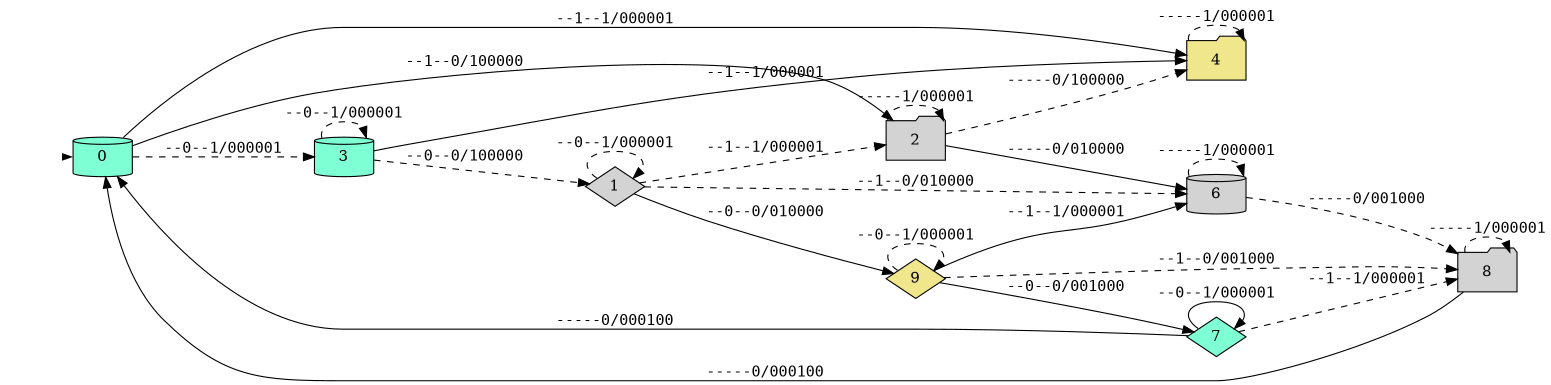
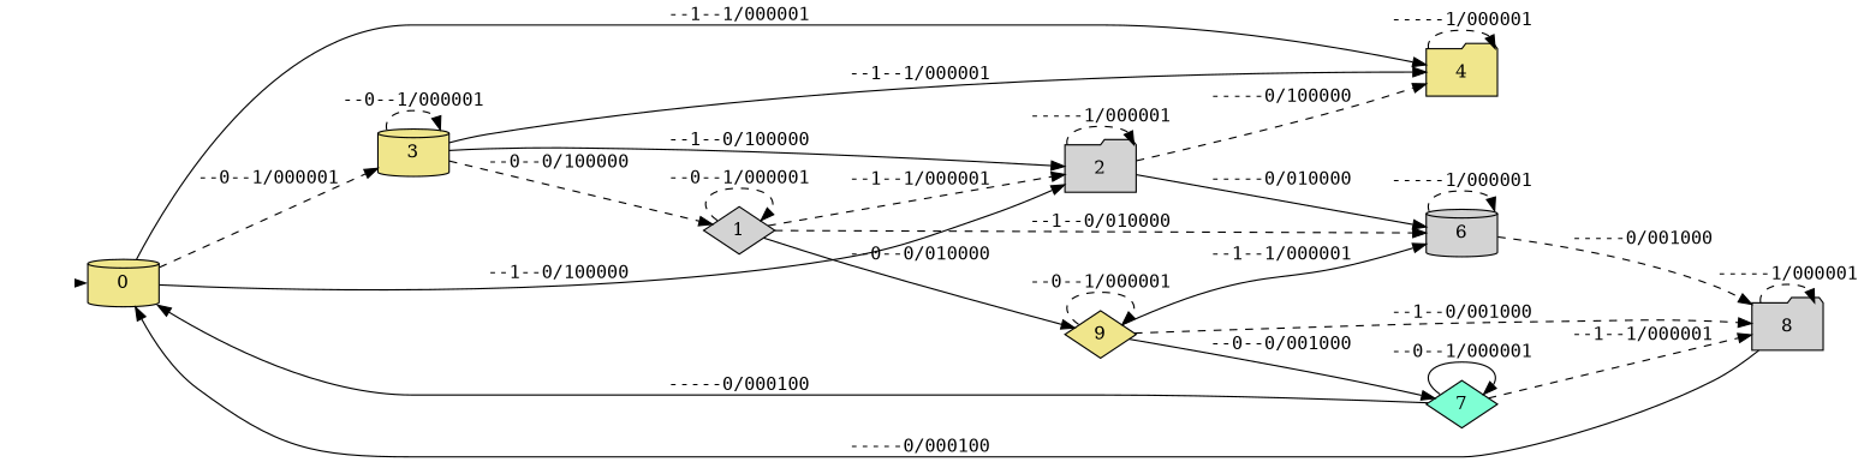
  digraph {
    nodesep=0.2
    rankdir=LR
    ranksep=0.8
    node [shape=cylinder style=filled fillcolor=lightgrey]
    edge [fontname=mono style=dashed]
    init [shape=point style=invis fillcolor=""]
-   n2 [fillcolor=aquamarine label=0]
+   n2 [fillcolor=khaki label=0]
    n3 [label=2 shape=folder]
-   n4 [fillcolor=aquamarine label=3]
+   n4 [fillcolor=khaki label=3]
    n5 [fillcolor=khaki label=4 shape=folder]
    n6 [label=1 shape=diamond]
    n7 [fillcolor=khaki label=9 shape=diamond]
    n8 [label=6]
    n9 [fillcolor=aquamarine label=7 shape=diamond]
    n10 [label=8 shape=folder]
    init -> n2 [penwidth=0 style=solid]
    n2 -> n3 [label="--1--0/100000\l" style=solid]
    n2 -> n4 [label="--0--1/000001\l"]
    n2 -> n5 [label="--1--1/000001\l" style=solid]
    n3 -> n3 [label="-----1/000001\l"]
    n3 -> n5 [label="-----0/100000\l"]
    n3 -> n8 [label="-----0/010000\l" style=solid]
+   n4 -> n3 [label="--1--0/100000\l" style=solid]
    n4 -> n4 [label="--0--1/000001\l"]
    n4 -> n5 [label="--1--1/000001\l" style=solid]
    n4 -> n6 [label="--0--0/100000\l"]
    n5 -> n5 [label="-----1/000001\l"]
    n6 -> n3 [label="--1--1/000001\l"]
    n6 -> n6 [label="--0--1/000001\l"]
    n6 -> n7 [label="--0--0/010000\l" style=solid]
    n6 -> n8 [label="--1--0/010000\l"]
    n7 -> n7 [label="--0--1/000001\l"]
    n7 -> n8 [label="--1--1/000001\l" style=solid]
    n7 -> n9 [label="--0--0/001000\l" style=solid]
    n7 -> n10 [label="--1--0/001000\l"]
    n8 -> n8 [label="-----1/000001\l"]
    n8 -> n10 [label="-----0/001000\l"]
    n9 -> n2 [label="-----0/000100\l" style=solid]
    n9 -> n9 [label="--0--1/000001\l" style=solid]
    n9 -> n10 [label="--1--1/000001\l"]
    n10 -> n2 [label="-----0/000100\l" style=solid]
    n10 -> n10 [label="-----1/000001\l"]
  }
